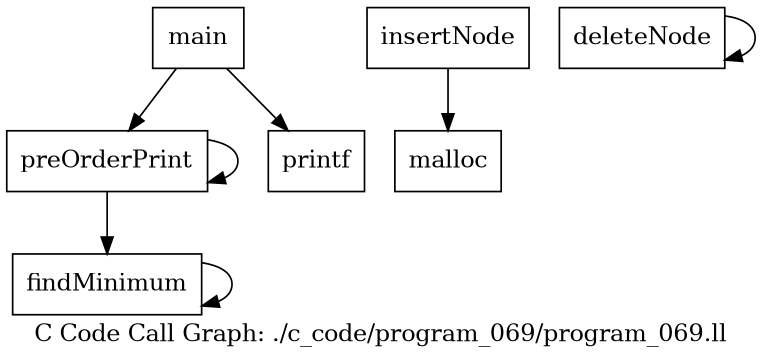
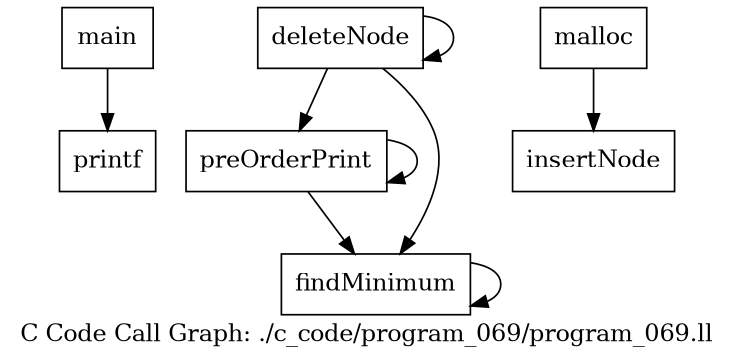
  digraph {
    label="C Code Call Graph: ./c_code/program_069/program_069.ll"
    node [shape=record]
    n1 [label="{main}"]
    n2 [label="{preOrderPrint}"]
    n3 [label="{printf}"]
    n4 [label="{insertNode}"]
    n5 [label="{malloc}"]
    n6 [label="{findMinimum}"]
    n7 [label="{deleteNode}"]
-   n1 -> n2
+   n7 -> n2
    n1 -> n3
    n2 -> n2
    n2 -> n6
-   n4 -> n5
+   n5 -> n4
    n6 -> n6
+   n7 -> n6
    n7 -> n7
  }
